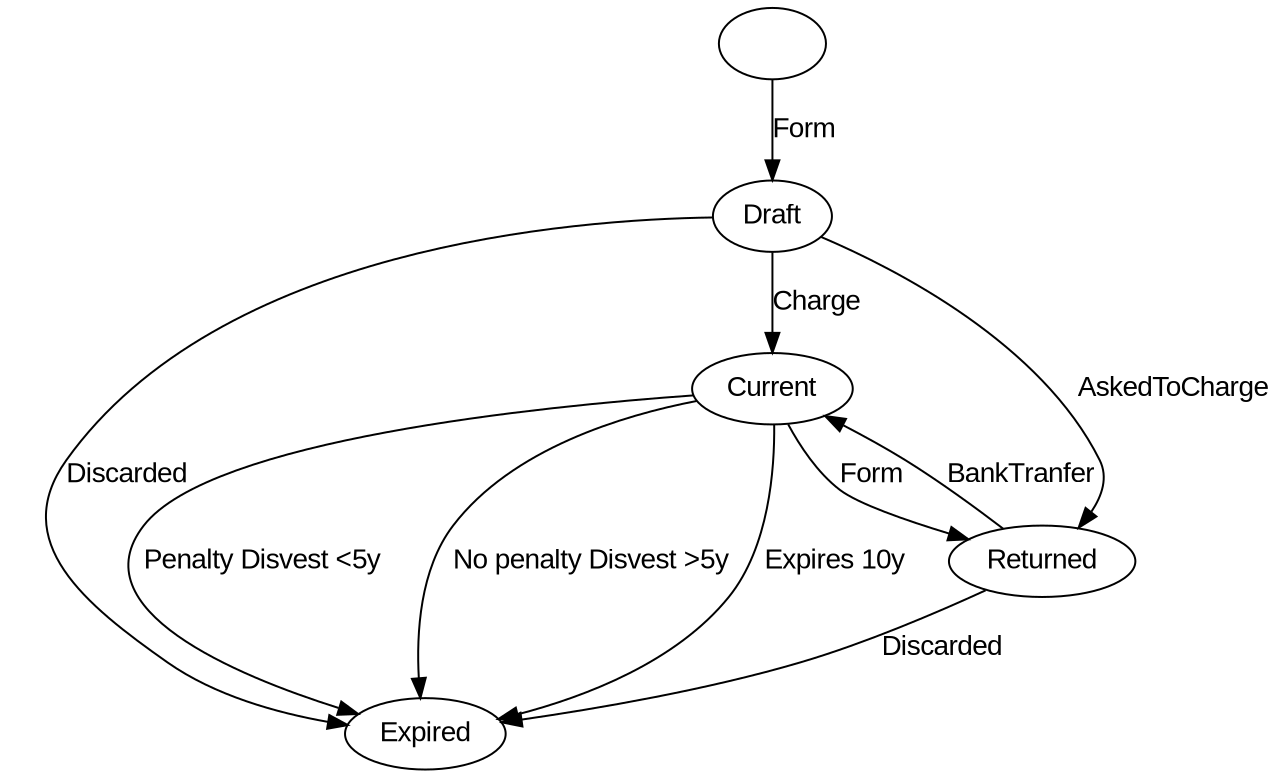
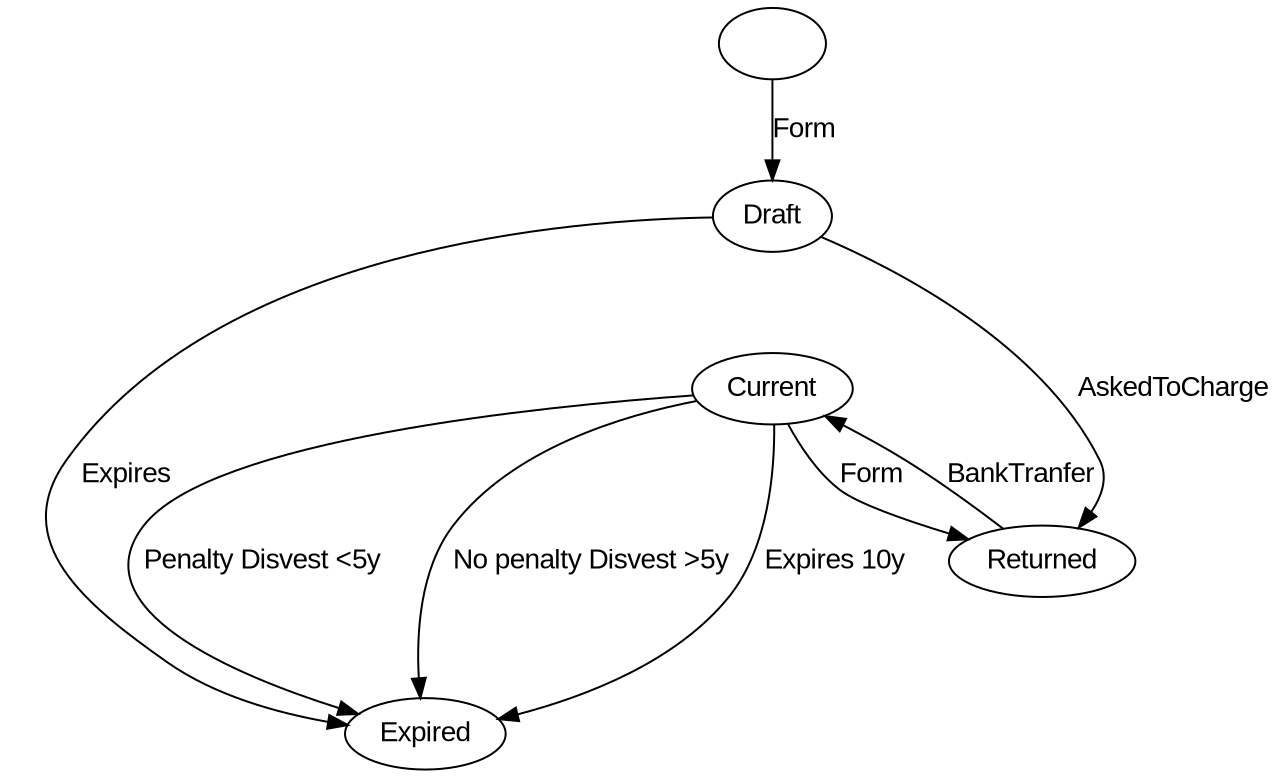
  digraph {
    fontname="Liberation Sans"
    rankdir=TB
    node [fontname="Liberation Sans"]
    edge [fontname="Liberation Sans"]
    ""
    Draft
    Current
    Expired
    Returned
    "" -> Draft [label=Form]
-   Draft -> Current [label=Charge]
-   Draft -> Expired [label=Discarded]
+   Draft -> Expired [label=Expires]
    Draft -> Returned [label=AskedToCharge]
    Current -> Expired [label="Penalty Disvest <5y"]
    Current -> Expired [label="No penalty Disvest >5y"]
    Current -> Expired [label="Expires 10y"]
    Current -> Returned [label=Form]
    Returned -> Current [label=BankTranfer]
-   Returned -> Expired [label=Discarded]
  }
